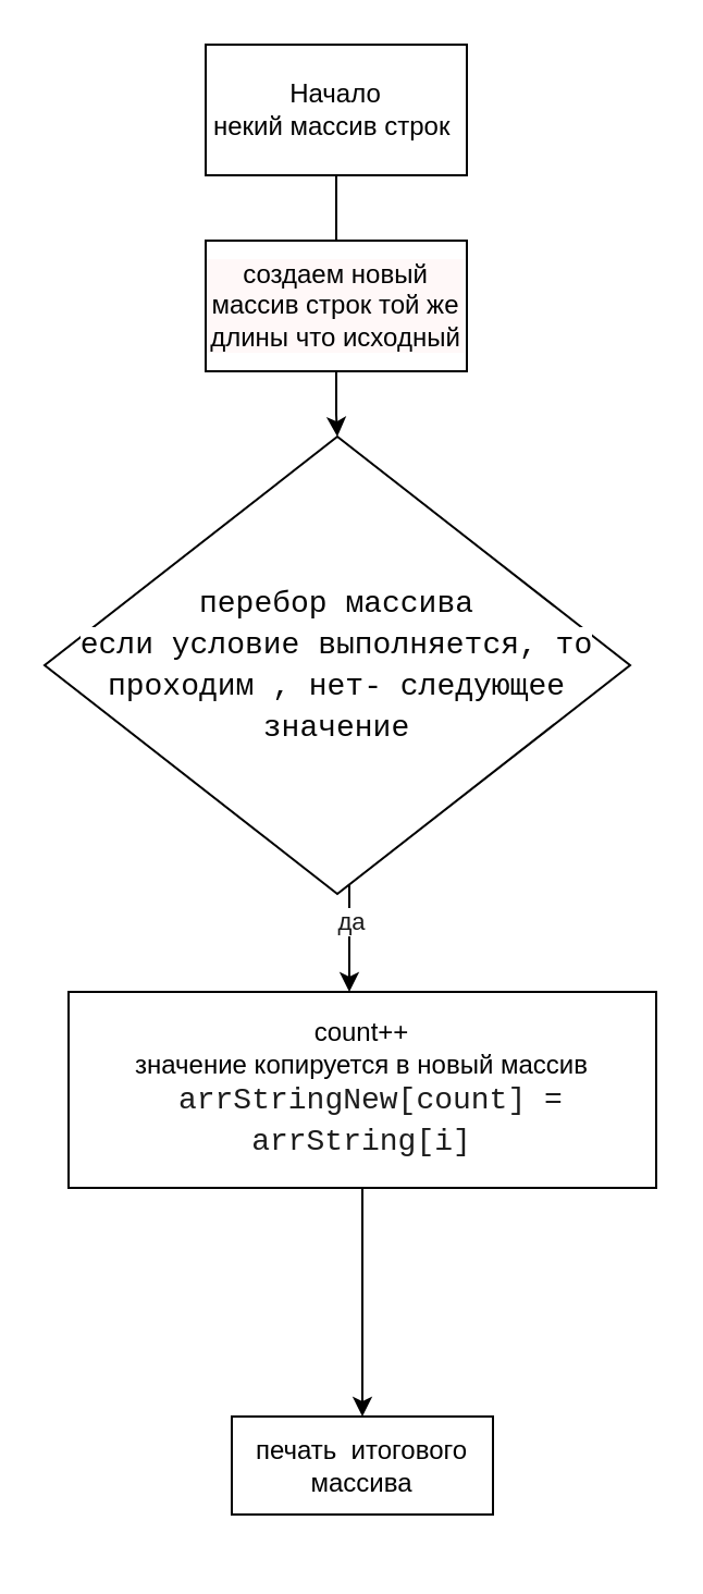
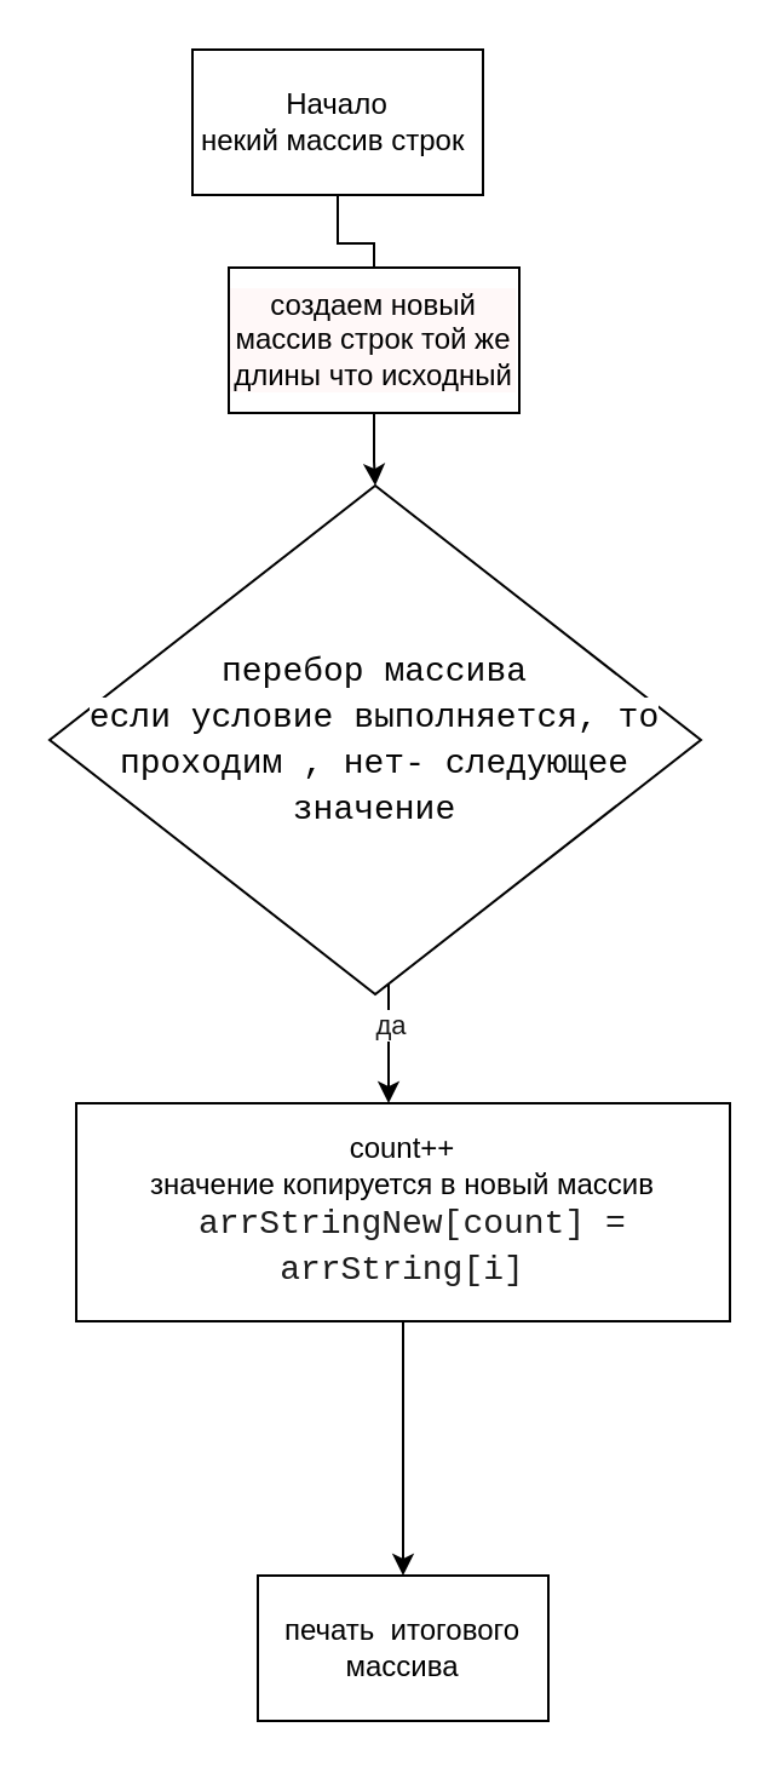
  <mxCell id="0" />
  <mxCell id="1" parent="0" />
  <mxCell id="2" value="" style="edgeStyle=orthogonalEdgeStyle;rounded=0;orthogonalLoop=1;jettySize=auto;html=1;startArrow=none;" edge="1" parent="1" source="7" target="6"><mxGeometry relative="1" as="geometry" /></mxCell>
- <mxCell id="3" value="Начало&lt;br&gt;некий массив строк&amp;nbsp;" style="rounded=0;whiteSpace=wrap;html=1;" vertex="1" parent="1"><mxGeometry x="94" y="20" width="120" height="60" as="geometry" /></mxCell>
+ <mxCell id="3" value="Начало&lt;br&gt;некий массив строк&amp;nbsp;" style="rounded=0;whiteSpace=wrap;html=1;" vertex="1" parent="1"><mxGeometry x="79" y="20" width="120" height="60" as="geometry" /></mxCell>
  <mxCell id="4" value="" style="edgeStyle=orthogonalEdgeStyle;rounded=0;orthogonalLoop=1;jettySize=auto;html=1;fontColor=#FFFFFF;" edge="1" parent="1" source="6" target="10"><mxGeometry relative="1" as="geometry"><Array as="points"><mxPoint x="160" y="430" /><mxPoint x="160" y="430" /></Array></mxGeometry></mxCell>
  <mxCell id="5" value="да" style="edgeLabel;html=1;align=center;verticalAlign=middle;resizable=0;points=[];fontColor=#191919;" vertex="1" connectable="0" parent="4"><mxGeometry x="-0.294" relative="1" as="geometry"><mxPoint as="offset" /></mxGeometry></mxCell>
  <mxCell id="6" value="&lt;div style=&quot;font-family: Consolas, &amp;quot;Courier New&amp;quot;, monospace; font-size: 14px; line-height: 19px;&quot;&gt;&lt;font style=&quot;background-color: rgb(255, 255, 255);&quot; color=&quot;#050505&quot;&gt;перебор массива&lt;/font&gt;&lt;/div&gt;&lt;div style=&quot;font-family: Consolas, &amp;quot;Courier New&amp;quot;, monospace; font-size: 14px; line-height: 19px;&quot;&gt;&lt;font style=&quot;background-color: rgb(255, 255, 255);&quot; color=&quot;#050505&quot;&gt;если условие выполняется, то проходим , нет- следующее значение&lt;/font&gt;&lt;/div&gt;" style="rhombus;whiteSpace=wrap;html=1;rounded=0;gradientColor=none;fillColor=default;" vertex="1" parent="1"><mxGeometry x="20" y="200" width="269" height="210" as="geometry" /></mxCell>
  <mxCell id="7" value="создаем новый массив строк той же длины что исходный" style="whiteSpace=wrap;html=1;rounded=0;labelBackgroundColor=#FFF8F8;" vertex="1" parent="1"><mxGeometry x="94" y="110" width="120" height="60" as="geometry" /></mxCell>
  <mxCell id="8" value="" style="edgeStyle=orthogonalEdgeStyle;rounded=0;orthogonalLoop=1;jettySize=auto;html=1;endArrow=none;" edge="1" parent="1" source="3" target="7"><mxGeometry relative="1" as="geometry"><mxPoint x="154" y="80" as="sourcePoint" /><mxPoint x="154" y="230" as="targetPoint" /></mxGeometry></mxCell>
  <mxCell id="9" value="" style="edgeStyle=orthogonalEdgeStyle;rounded=0;orthogonalLoop=1;jettySize=auto;html=1;fontColor=#050505;" edge="1" parent="1" source="10" target="11"><mxGeometry relative="1" as="geometry" /></mxCell>
  <mxCell id="10" value="count++&lt;br&gt;значение копируется в новый массив&lt;br&gt;&lt;div style=&quot;font-family: Consolas, &amp;quot;Courier New&amp;quot;, monospace; font-size: 14px; line-height: 19px;&quot;&gt;&lt;span style=&quot;background-color: rgb(255, 255, 255);&quot;&gt;&lt;font color=&quot;#1c1c1c&quot;&gt;&amp;nbsp;arrStringNew[count] = arrString[i]&lt;/font&gt;&lt;/span&gt;&lt;/div&gt;" style="whiteSpace=wrap;html=1;rounded=0;" vertex="1" parent="1"><mxGeometry x="31" y="455" width="270" height="90" as="geometry" /></mxCell>
- <mxCell id="11" value="печать&amp;nbsp; итогового массива" style="whiteSpace=wrap;html=1;rounded=0;" vertex="1" parent="1"><mxGeometry x="106" y="650" width="120" height="45" as="geometry" /></mxCell>
+ <mxCell id="11" value="печать&amp;nbsp; итогового массива" style="whiteSpace=wrap;html=1;rounded=0;" vertex="1" parent="1"><mxGeometry x="106" y="650" width="120" height="60" as="geometry" /></mxCell>
